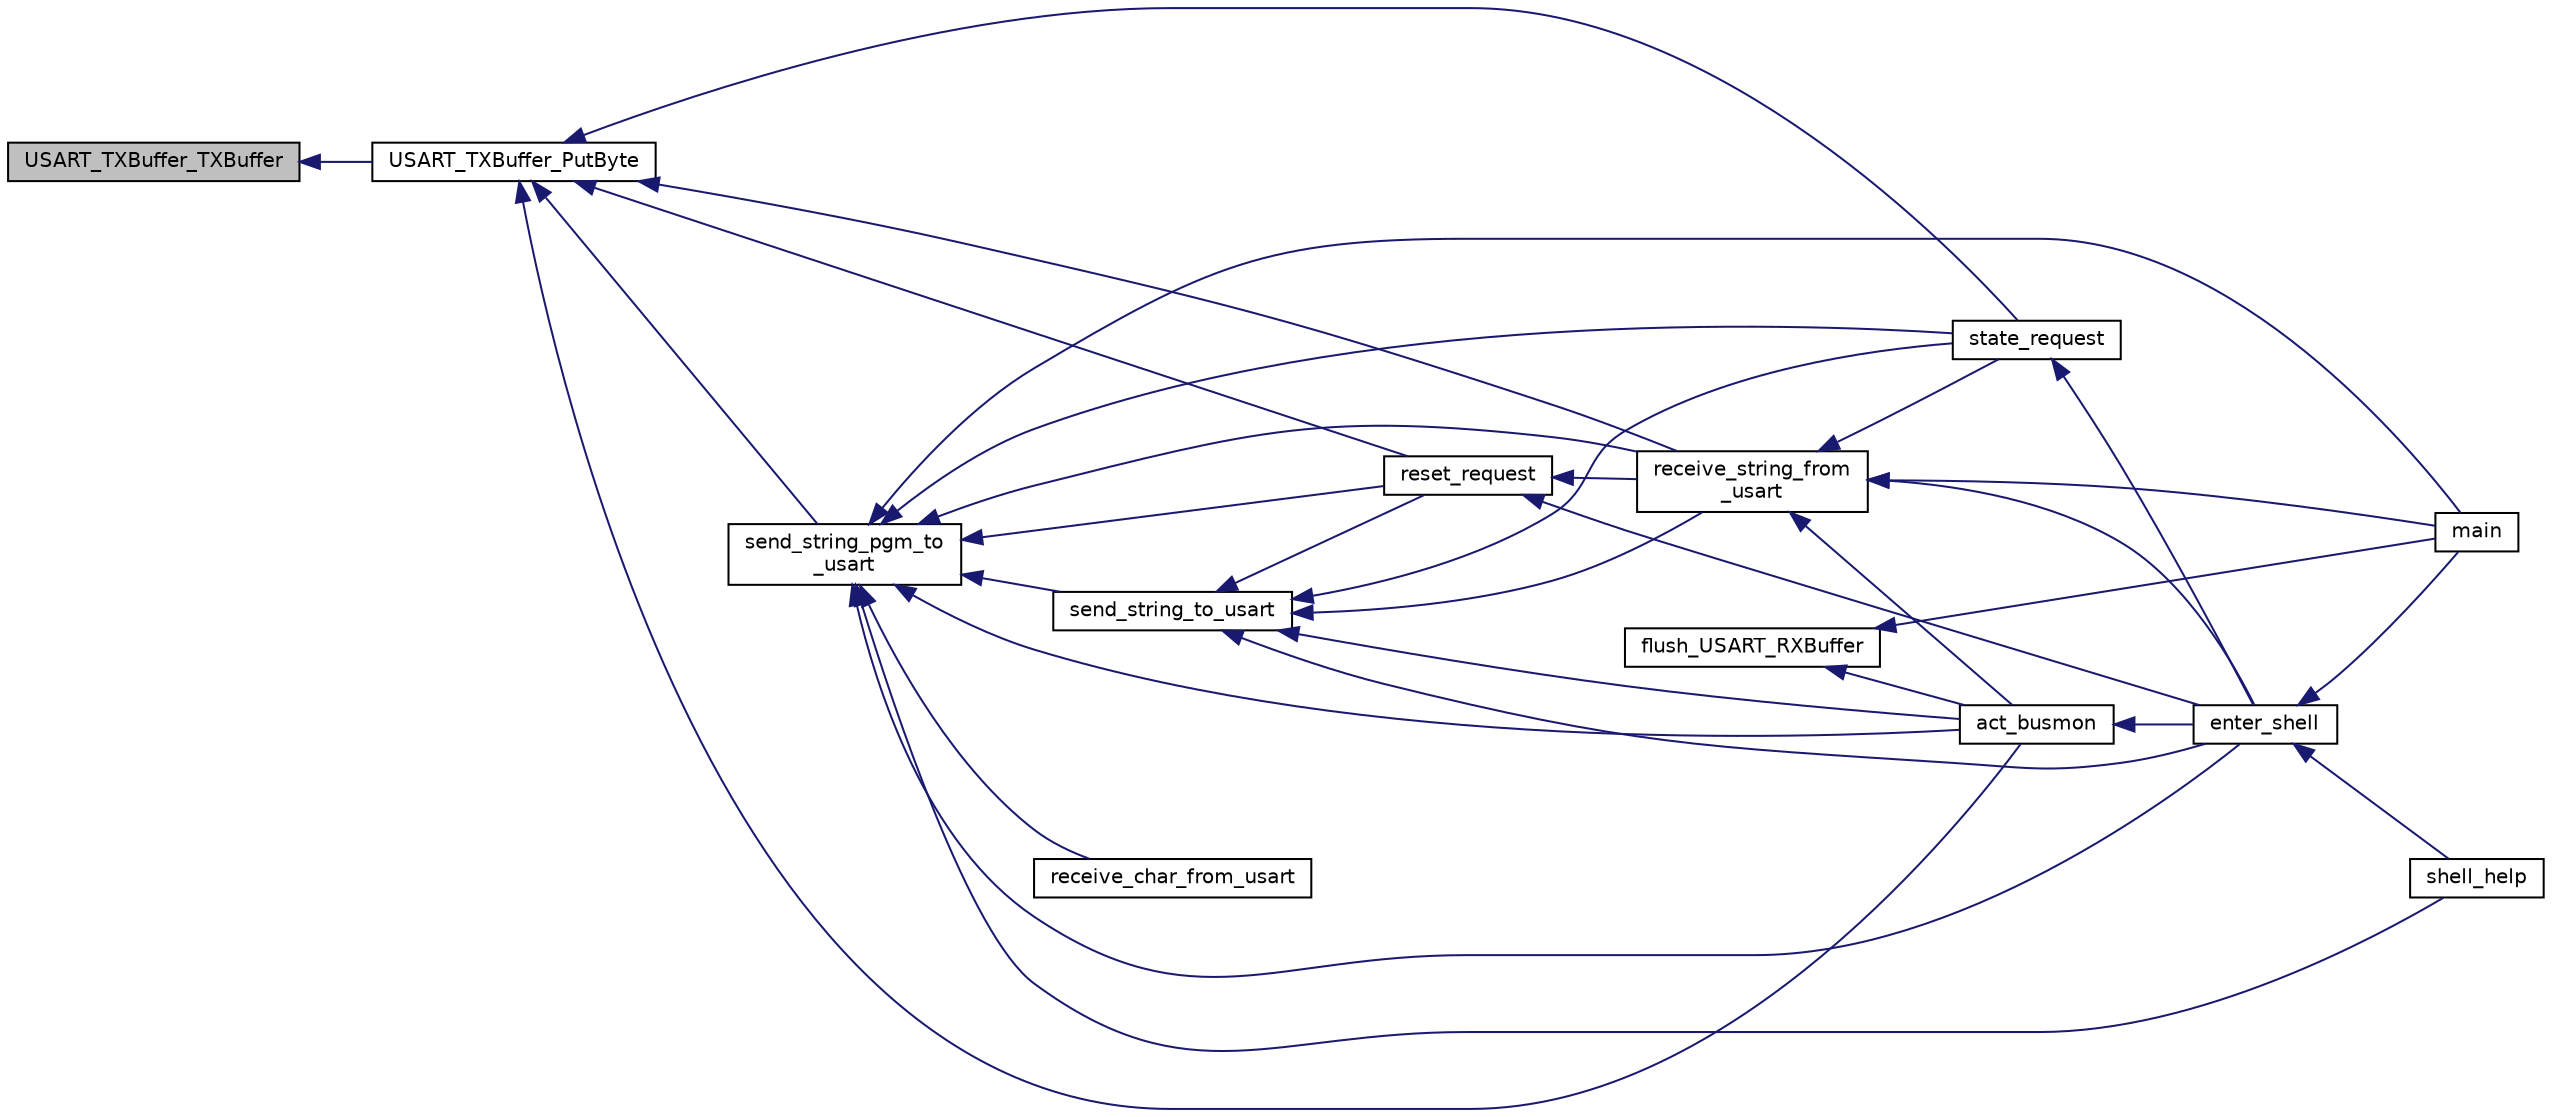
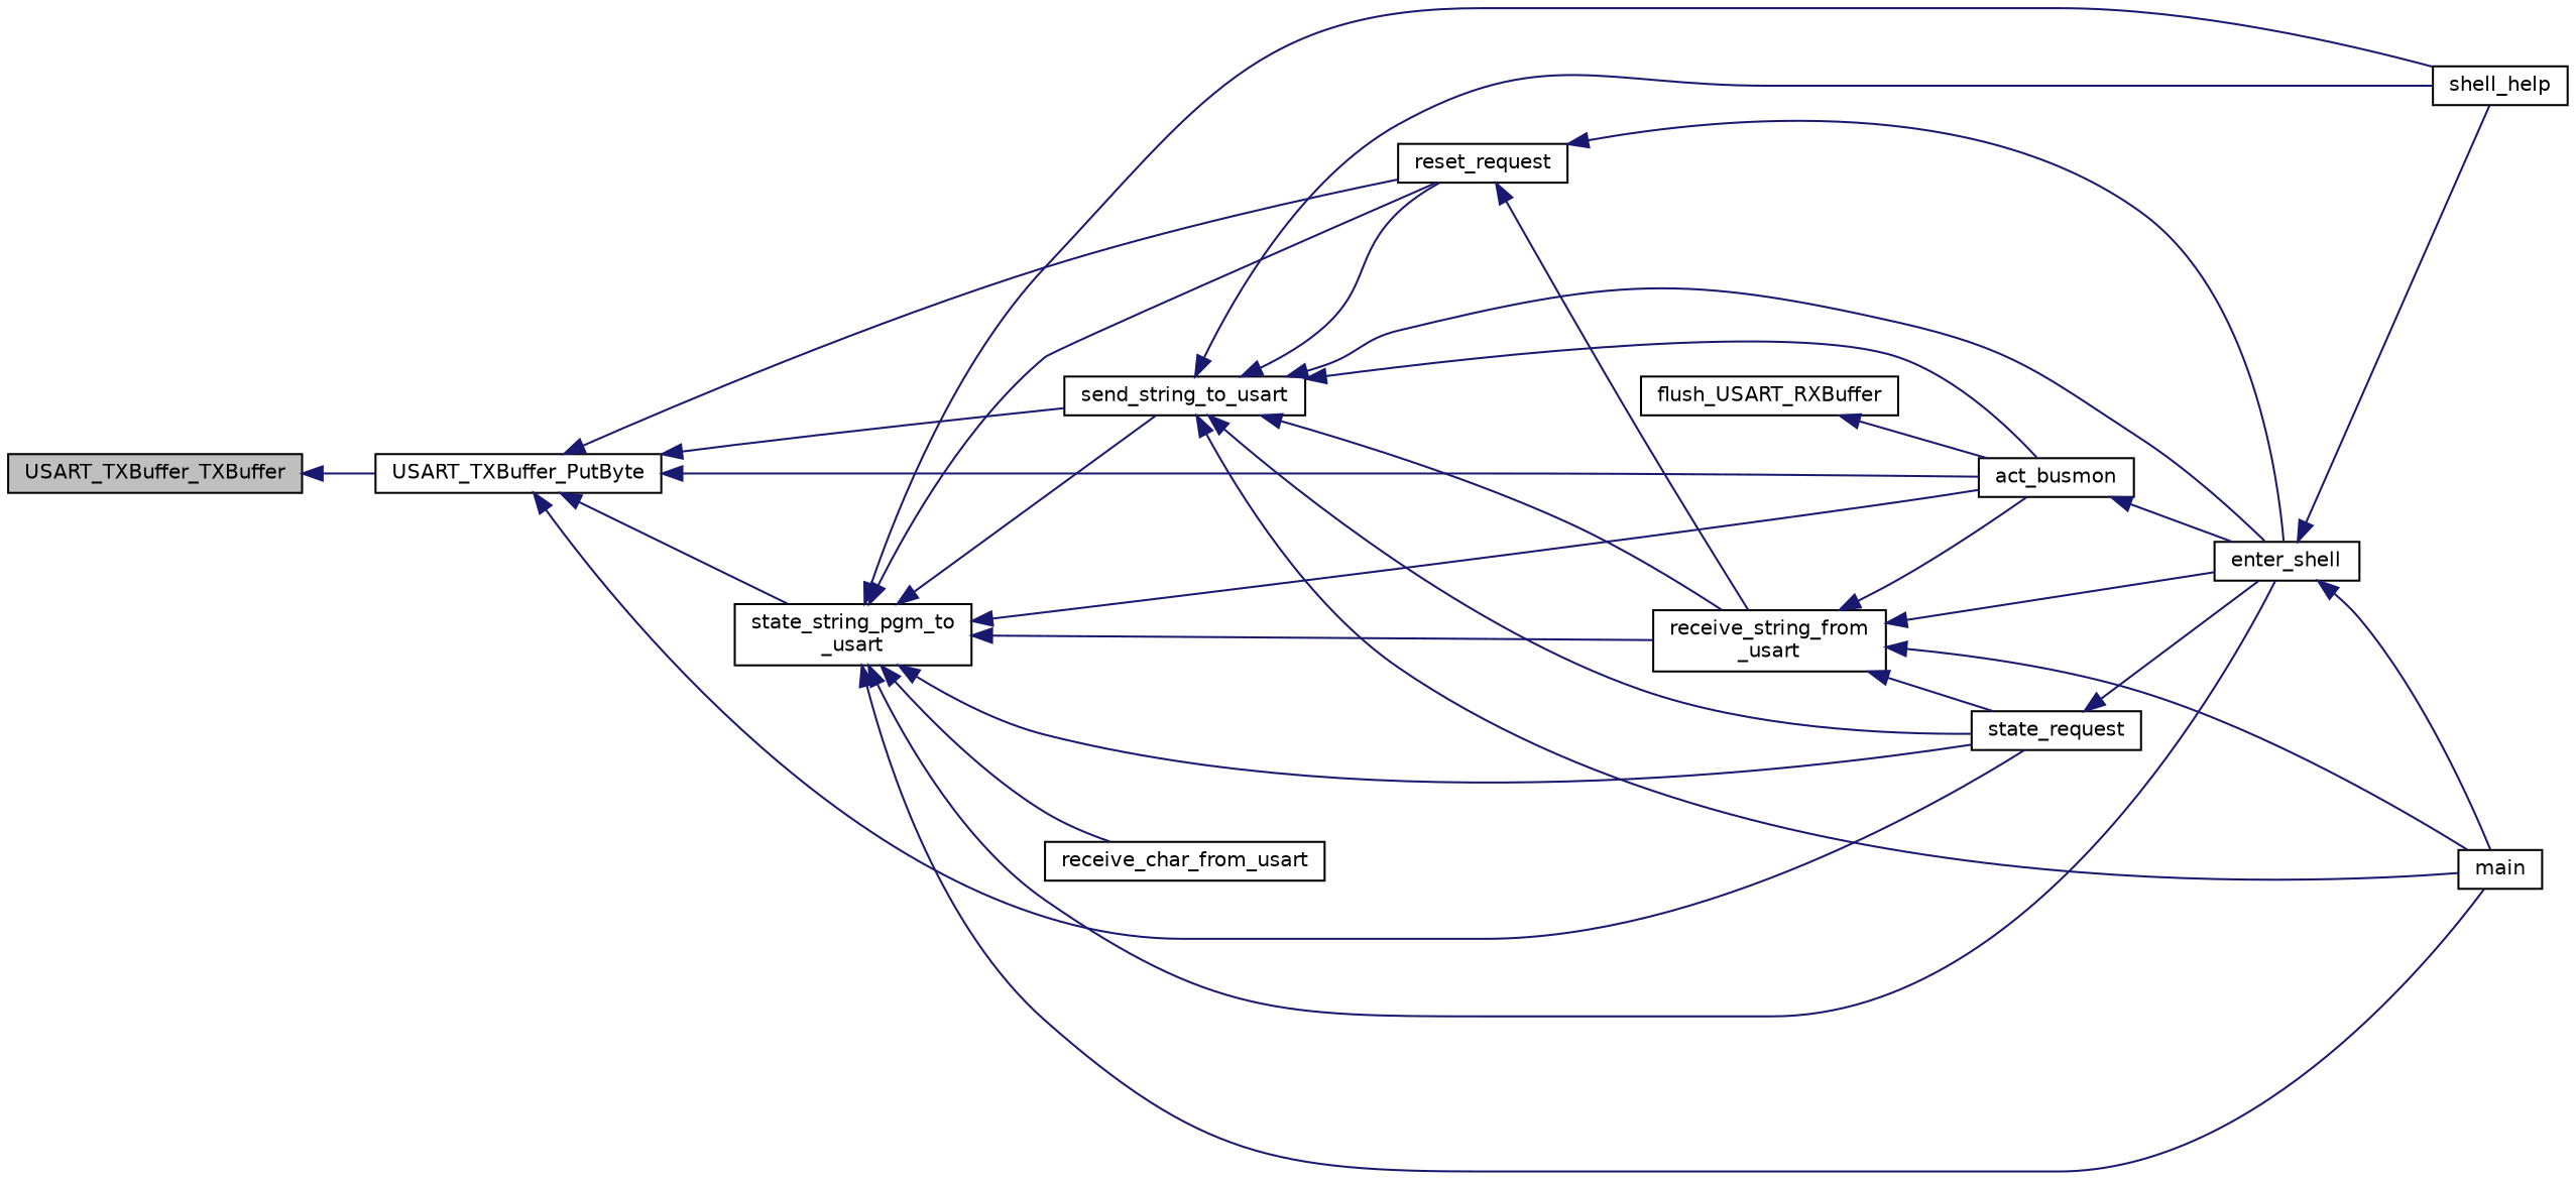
  digraph {
    rankdir=LR
    node [color=black fillcolor=white fontname=Helvetica fontsize=10 shape=record style=filled]
    edge [color=midnightblue dir=back fontname=Helvetica fontsize=10 labelfontname=Helvetica labelfontsize=10 style=solid]
    n1 [fillcolor=grey75 fontcolor=black height=0.2 label=USART_TXBuffer_TXBuffer width=0.4]
    n2 [height=0.2 label=USART_TXBuffer_PutByte width=0.4]
    n3 [height=0.2 label=reset_request width=0.4]
    n4 [height=0.2 label=state_request width=0.4]
    n5 [height=0.2 label=act_busmon width=0.4]
-   n6 [height=0.2 label="send_string_pgm_to\l_usart" width=0.4]
+   n6 [height=0.2 label="state_string_pgm_to\l_usart" width=0.4]
    n7 [height=0.2 label=send_string_to_usart width=0.4]
    n8 [height=0.2 label=enter_shell width=0.4]
    n9 [height=0.2 label="receive_string_from\l_usart" width=0.4]
    n10 [height=0.2 label=main width=0.4]
    n11 [height=0.2 label=receive_char_from_usart width=0.4]
    n12 [height=0.2 label=shell_help width=0.4]
    n13 [height=0.2 label=flush_USART_RXBuffer width=0.4]
    n1 -> n2
    n2 -> n3
    n2 -> n4
    n2 -> n5
    n2 -> n6
-   n2 -> n9
+   n2 -> n7
    n3 -> n8
    n3 -> n9
    n4 -> n8
    n5 -> n8
    n6 -> n3
    n6 -> n4
    n6 -> n5
    n6 -> n7
    n6 -> n8
    n6 -> n9
    n6 -> n10
    n6 -> n11
    n6 -> n12
    n7 -> n3
    n7 -> n4
    n7 -> n5
    n7 -> n8
    n7 -> n9
-   n13 -> n10
+   n7 -> n10
+   n7 -> n12
    n8 -> n10
    n8 -> n12
    n9 -> n4
    n9 -> n5
    n9 -> n8
    n9 -> n10
    n13 -> n5
  }
